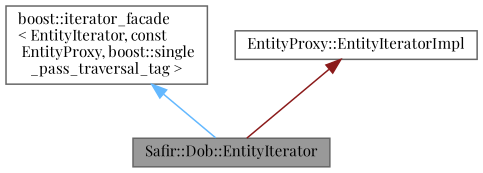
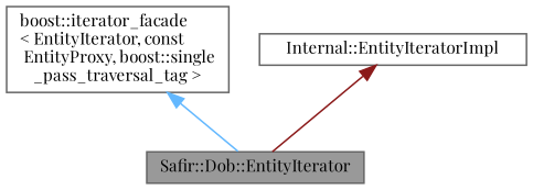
  digraph {
    rankdir=TB
    fontname="Playfair Display"
    node [color=gray40 fillcolor=white fontname="Playfair Display" fontsize=10 shape=box style=filled]
    edge [dir=back fontname="Playfair Display" fontsize=10 labelfontname=Helvetica labelfontsize=10 style=solid]
    n1 [fillcolor=grey60 fontcolor=black height=0.2 label="Safir::Dob::EntityIterator" width=0.4]
    n2 [height=0.2 label="boost::iterator_facade\l\< EntityIterator, const\l EntityProxy, boost::single\l_pass_traversal_tag \>" width=0.4]
-   n3 [height=0.2 label="EntityProxy::EntityIteratorImpl" width=0.4]
+   n3 [height=0.2 label="Internal::EntityIteratorImpl" width=0.4]
    n2 -> n1 [color=steelblue1]
    n3 -> n1 [color=firebrick4]
  }
